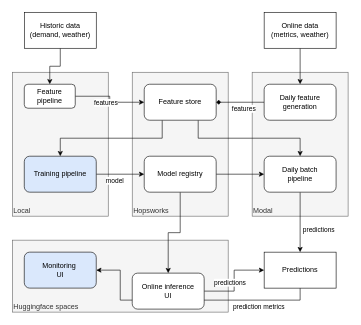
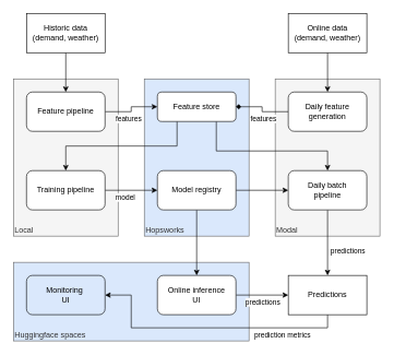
  <mxCell id="0" />
  <mxCell id="1" parent="0" />
- <mxCell id="2" value="Huggingface spaces" style="rounded=0;whiteSpace=wrap;html=1;align=left;verticalAlign=bottom;fillColor=#f5f5f5;fontColor=#333333;strokeColor=#666666;" vertex="1" parent="1"><mxGeometry x="20" y="400" width="360" height="120" as="geometry" /></mxCell>
+ <mxCell id="2" value="Huggingface spaces" style="rounded=0;whiteSpace=wrap;html=1;align=left;verticalAlign=bottom;fillColor=#dae8fc;fontColor=#333333;strokeColor=#666666;" vertex="1" parent="1"><mxGeometry x="20" y="400" width="360" height="120" as="geometry" /></mxCell>
  <mxCell id="3" value="Modal" style="rounded=0;whiteSpace=wrap;html=1;verticalAlign=bottom;align=left;fillColor=#f5f5f5;fontColor=#333333;strokeColor=#666666;" vertex="1" parent="1"><mxGeometry x="420" y="120" width="160" height="240" as="geometry" /></mxCell>
- <mxCell id="4" value="Hopsworks" style="rounded=0;whiteSpace=wrap;html=1;verticalAlign=bottom;align=left;fillColor=#f5f5f5;fontColor=#333333;strokeColor=#666666;" vertex="1" parent="1"><mxGeometry x="220" y="120" width="160" height="240" as="geometry" /></mxCell>
+ <mxCell id="4" value="Hopsworks" style="rounded=0;whiteSpace=wrap;html=1;verticalAlign=bottom;align=left;fillColor=#dae8fc;fontColor=#333333;strokeColor=#666666;" vertex="1" parent="1"><mxGeometry x="220" y="120" width="160" height="240" as="geometry" /></mxCell>
  <mxCell id="5" value="Local" style="rounded=0;whiteSpace=wrap;html=1;verticalAlign=bottom;align=left;fillColor=#f5f5f5;fontColor=#333333;strokeColor=#666666;" vertex="1" parent="1"><mxGeometry x="20" y="120" width="160" height="240" as="geometry" /></mxCell>
  <mxCell id="6" style="edgeStyle=orthogonalEdgeStyle;rounded=0;orthogonalLoop=1;jettySize=auto;html=1;exitX=1;exitY=0.5;exitDx=0;exitDy=0;" edge="1" parent="1" source="8" target="16"><mxGeometry relative="1" as="geometry" /></mxCell>
  <mxCell id="7" value="features" style="edgeLabel;html=1;align=center;verticalAlign=middle;resizable=0;points=[];" vertex="1" connectable="0" parent="6"><mxGeometry x="-0.195" relative="1" as="geometry"><mxPoint y="10" as="offset" /></mxGeometry></mxCell>
- <mxCell id="8" value="Feature pipeline" style="rounded=1;whiteSpace=wrap;html=1;" vertex="1" parent="1"><mxGeometry x="40" y="140" width="85" height="40" as="geometry" /></mxCell>
+ <mxCell id="8" value="Feature pipeline" style="rounded=1;whiteSpace=wrap;html=1;" vertex="1" parent="1"><mxGeometry x="40" y="140" width="120" height="60" as="geometry" /></mxCell>
  <mxCell id="9" style="edgeStyle=orthogonalEdgeStyle;rounded=0;orthogonalLoop=1;jettySize=auto;html=1;exitX=1;exitY=0.5;exitDx=0;exitDy=0;entryX=0;entryY=0.5;entryDx=0;entryDy=0;" edge="1" parent="1" source="11" target="19"><mxGeometry relative="1" as="geometry" /></mxCell>
  <mxCell id="10" value="model" style="edgeLabel;html=1;align=center;verticalAlign=middle;resizable=0;points=[];" vertex="1" connectable="0" parent="9"><mxGeometry x="-0.183" relative="1" as="geometry"><mxPoint x="-3" y="10" as="offset" /></mxGeometry></mxCell>
- <mxCell id="11" value="Training pipeline" style="rounded=1;whiteSpace=wrap;html=1;fillColor=#dae8fc;" vertex="1" parent="1"><mxGeometry x="40" y="260" width="120" height="60" as="geometry" /></mxCell>
+ <mxCell id="11" value="Training pipeline" style="rounded=1;whiteSpace=wrap;html=1;" vertex="1" parent="1"><mxGeometry x="40" y="260" width="120" height="60" as="geometry" /></mxCell>
  <mxCell id="12" style="edgeStyle=orthogonalEdgeStyle;rounded=0;orthogonalLoop=1;jettySize=auto;html=1;exitX=0.5;exitY=1;exitDx=0;exitDy=0;entryX=0.5;entryY=0;entryDx=0;entryDy=0;" edge="1" parent="1" source="13" target="8"><mxGeometry relative="1" as="geometry" /></mxCell>
  <mxCell id="13" value="Historic data&lt;br&gt;(demand, weather)" style="rounded=0;whiteSpace=wrap;html=1;" vertex="1" parent="1"><mxGeometry x="40" y="20" width="120" height="60" as="geometry" /></mxCell>
  <mxCell id="14" style="edgeStyle=orthogonalEdgeStyle;rounded=0;orthogonalLoop=1;jettySize=auto;html=1;exitX=0.25;exitY=1;exitDx=0;exitDy=0;entryX=0.5;entryY=0;entryDx=0;entryDy=0;" edge="1" parent="1" source="16" target="11"><mxGeometry relative="1" as="geometry" /></mxCell>
  <mxCell id="15" style="edgeStyle=orthogonalEdgeStyle;rounded=0;orthogonalLoop=1;jettySize=auto;html=1;exitX=0.75;exitY=1;exitDx=0;exitDy=0;entryX=0.5;entryY=0;entryDx=0;entryDy=0;" edge="1" parent="1" source="16" target="22"><mxGeometry relative="1" as="geometry"><Array as="points"><mxPoint x="330" y="230" /><mxPoint x="500" y="230" /></Array></mxGeometry></mxCell>
- <mxCell id="16" value="Feature store" style="rounded=1;whiteSpace=wrap;html=1;" vertex="1" parent="1"><mxGeometry x="240" y="140" width="120" height="60" as="geometry" /></mxCell>
+ <mxCell id="16" value="Feature store" style="rounded=1;whiteSpace=wrap;html=1;" vertex="1" parent="1"><mxGeometry x="240" y="140" width="120" height="45" as="geometry" /></mxCell>
  <mxCell id="17" style="edgeStyle=orthogonalEdgeStyle;rounded=0;orthogonalLoop=1;jettySize=auto;html=1;exitX=1;exitY=0.5;exitDx=0;exitDy=0;" edge="1" parent="1" source="19" target="22"><mxGeometry relative="1" as="geometry" /></mxCell>
  <mxCell id="18" style="edgeStyle=orthogonalEdgeStyle;rounded=0;orthogonalLoop=1;jettySize=auto;html=1;exitX=0.5;exitY=1;exitDx=0;exitDy=0;" edge="1" parent="1" source="19" target="33"><mxGeometry relative="1" as="geometry" /></mxCell>
  <mxCell id="19" value="Model registry" style="rounded=1;whiteSpace=wrap;html=1;" vertex="1" parent="1"><mxGeometry x="240" y="260" width="120" height="60" as="geometry" /></mxCell>
  <mxCell id="20" style="edgeStyle=orthogonalEdgeStyle;rounded=0;orthogonalLoop=1;jettySize=auto;html=1;exitX=0.5;exitY=1;exitDx=0;exitDy=0;entryX=0.5;entryY=0;entryDx=0;entryDy=0;" edge="1" parent="1" source="22" target="25"><mxGeometry relative="1" as="geometry" /></mxCell>
  <mxCell id="21" value="predictions" style="edgeLabel;html=1;align=center;verticalAlign=middle;resizable=0;points=[];" vertex="1" connectable="0" parent="20"><mxGeometry x="0.238" y="-1" relative="1" as="geometry"><mxPoint x="31" as="offset" /></mxGeometry></mxCell>
  <mxCell id="22" value="Daily batch&lt;br&gt;pipeline" style="rounded=1;whiteSpace=wrap;html=1;" vertex="1" parent="1"><mxGeometry x="440" y="260" width="120" height="60" as="geometry" /></mxCell>
  <mxCell id="23" style="edgeStyle=orthogonalEdgeStyle;rounded=0;orthogonalLoop=1;jettySize=auto;html=1;exitX=0.5;exitY=1;exitDx=0;exitDy=0;" edge="1" parent="1" source="25" target="34"><mxGeometry relative="1" as="geometry"><Array as="points"><mxPoint x="500" y="500" /><mxPoint x="200" y="500" /><mxPoint x="200" y="450" /></Array></mxGeometry></mxCell>
  <mxCell id="24" value="prediction metrics" style="edgeLabel;html=1;align=center;verticalAlign=middle;resizable=0;points=[];" vertex="1" connectable="0" parent="23"><mxGeometry x="-0.514" relative="1" as="geometry"><mxPoint x="10" y="10" as="offset" /></mxGeometry></mxCell>
  <mxCell id="25" value="Predictions" style="rounded=0;whiteSpace=wrap;html=1;" vertex="1" parent="1"><mxGeometry x="440" y="420" width="120" height="60" as="geometry" /></mxCell>
  <mxCell id="26" style="edgeStyle=orthogonalEdgeStyle;rounded=0;orthogonalLoop=1;jettySize=auto;html=1;exitX=0;exitY=0.5;exitDx=0;exitDy=0;entryX=1;entryY=0.5;entryDx=0;entryDy=0;endArrow=diamond;" edge="1" parent="1" source="28" target="16"><mxGeometry relative="1" as="geometry" /></mxCell>
  <mxCell id="27" value="features" style="edgeLabel;html=1;align=center;verticalAlign=middle;resizable=0;points=[];" vertex="1" connectable="0" parent="26"><mxGeometry x="-0.114" relative="1" as="geometry"><mxPoint y="10" as="offset" /></mxGeometry></mxCell>
  <mxCell id="28" value="Daily feature&lt;br&gt;generation" style="rounded=1;whiteSpace=wrap;html=1;" vertex="1" parent="1"><mxGeometry x="440" y="140" width="120" height="60" as="geometry" /></mxCell>
  <mxCell id="29" style="edgeStyle=orthogonalEdgeStyle;rounded=0;orthogonalLoop=1;jettySize=auto;html=1;exitX=0.5;exitY=1;exitDx=0;exitDy=0;entryX=0.5;entryY=0;entryDx=0;entryDy=0;" edge="1" parent="1" source="30" target="28"><mxGeometry relative="1" as="geometry" /></mxCell>
- <mxCell id="30" value="Online data&lt;br&gt;(metrics, weather)" style="rounded=0;whiteSpace=wrap;html=1;" vertex="1" parent="1"><mxGeometry x="440" y="20" width="120" height="60" as="geometry" /></mxCell>
+ <mxCell id="30" value="Online data&lt;br&gt;(demand, weather)" style="rounded=0;whiteSpace=wrap;html=1;" vertex="1" parent="1"><mxGeometry x="440" y="20" width="120" height="60" as="geometry" /></mxCell>
  <mxCell id="31" style="edgeStyle=orthogonalEdgeStyle;rounded=0;orthogonalLoop=1;jettySize=auto;html=1;exitX=1;exitY=0.5;exitDx=0;exitDy=0;entryX=0;entryY=0.5;entryDx=0;entryDy=0;" edge="1" parent="1" source="33" target="25"><mxGeometry relative="1" as="geometry" /></mxCell>
  <mxCell id="32" value="predictions" style="edgeLabel;html=1;align=center;verticalAlign=middle;resizable=0;points=[];" vertex="1" connectable="0" parent="31"><mxGeometry x="0.138" y="2" relative="1" as="geometry"><mxPoint x="-6" y="12" as="offset" /></mxGeometry></mxCell>
- <mxCell id="33" value="Online inference&lt;br&gt;UI" style="rounded=1;whiteSpace=wrap;html=1;" vertex="1" parent="1"><mxGeometry x="220" y="455" width="120" height="60" as="geometry" /></mxCell>
+ <mxCell id="33" value="Online inference&lt;br&gt;UI" style="rounded=1;whiteSpace=wrap;html=1;" vertex="1" parent="1"><mxGeometry x="240" y="420" width="120" height="60" as="geometry" /></mxCell>
  <mxCell id="34" value="Monitoring&amp;nbsp;&lt;br&gt;UI" style="rounded=1;whiteSpace=wrap;html=1;fillColor=#dae8fc;" vertex="1" parent="1"><mxGeometry x="40" y="420" width="120" height="60" as="geometry" /></mxCell>
